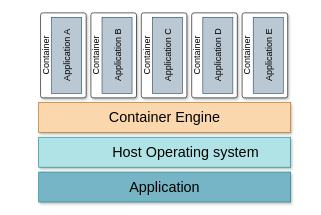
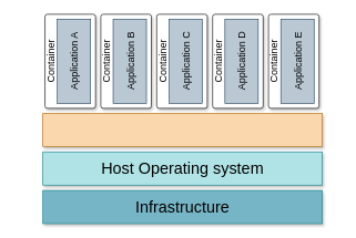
  <mxCell id="0" />
  <mxCell id="1" parent="0" />
  <mxCell id="2" value="" style="rounded=0;whiteSpace=wrap;html=1;shadow=1;fillColor=#76B5C5;strokeColor=#0e8088;" vertex="1" parent="1"><mxGeometry x="64" y="286" width="420" height="50" as="geometry" /></mxCell>
  <mxCell id="3" value="" style="rounded=0;whiteSpace=wrap;html=1;shadow=1;fillColor=#b0e3e6;strokeColor=#0e8088;" vertex="1" parent="1"><mxGeometry x="64" y="228" width="420" height="50" as="geometry" /></mxCell>
  <mxCell id="4" value="" style="rounded=0;whiteSpace=wrap;html=1;shadow=1;fillColor=#fad7ac;strokeColor=#b46504;" vertex="1" parent="1"><mxGeometry x="64" y="170" width="420" height="50" as="geometry" /></mxCell>
- <mxCell id="5" value="Container Engine" style="text;html=1;strokeColor=none;fillColor=none;align=center;verticalAlign=middle;whiteSpace=wrap;rounded=0;shadow=1;glass=0;fontSize=24;" vertex="1" parent="1"><mxGeometry x="169" y="180" width="210" height="30" as="geometry" /></mxCell>
- <mxCell id="6" value="Host Operating system" style="text;html=1;strokeColor=none;fillColor=none;align=center;verticalAlign=middle;whiteSpace=wrap;rounded=0;shadow=1;glass=0;fontSize=24;" vertex="1" parent="1"><mxGeometry x="149" y="238" width="320" height="30" as="geometry" /></mxCell>
- <mxCell id="7" value="Application" style="text;html=1;strokeColor=none;fillColor=none;align=center;verticalAlign=middle;whiteSpace=wrap;rounded=0;shadow=1;glass=0;fontSize=24;" vertex="1" parent="1"><mxGeometry x="164" y="296" width="220" height="30" as="geometry" /></mxCell>
+ <mxCell id="6" value="Host Operating system" style="text;html=1;strokeColor=none;fillColor=none;align=center;verticalAlign=middle;whiteSpace=wrap;rounded=0;shadow=1;glass=0;fontSize=24;" vertex="1" parent="1"><mxGeometry x="114" y="238" width="320" height="30" as="geometry" /></mxCell>
+ <mxCell id="7" value="Infrastructure" style="text;html=1;strokeColor=none;fillColor=none;align=center;verticalAlign=middle;whiteSpace=wrap;rounded=0;shadow=1;glass=0;fontSize=24;" vertex="1" parent="1"><mxGeometry x="164" y="296" width="220" height="30" as="geometry" /></mxCell>
  <mxCell id="8" value="" style="group" vertex="1" connectable="0" parent="1"><mxGeometry x="67.09" y="20.765" width="108.82" height="141.64" as="geometry" /></mxCell>
  <mxCell id="9" value="" style="rounded=1;whiteSpace=wrap;html=1;rotation=-90;shadow=1;glass=0;arcSize=5" vertex="1" parent="8"><mxGeometry x="-32.82" y="32.82" width="141.64" height="76" as="geometry" /></mxCell>
  <mxCell id="10" value="Container" style="text;html=1;strokeColor=none;fillColor=none;align=center;verticalAlign=middle;whiteSpace=wrap;rounded=0;fontSize=15;rotation=-90;" vertex="1" parent="8"><mxGeometry x="-47.09" y="65.82" width="110" height="10" as="geometry" /></mxCell>
  <mxCell id="11" value="" style="rounded=0;whiteSpace=wrap;html=1;fontSize=15;fillColor=#bac8d3;strokeColor=#23445d;rotation=-90;" vertex="1" parent="8"><mxGeometry x="-19.86" y="45.795" width="126.87" height="50.05" as="geometry" /></mxCell>
  <mxCell id="12" value="Application A" style="text;html=1;strokeColor=none;fillColor=none;align=center;verticalAlign=middle;whiteSpace=wrap;rounded=0;fontSize=15;rotation=-90;" vertex="1" parent="8"><mxGeometry x="-6.425" y="55.82" width="100" height="30" as="geometry" /></mxCell>
  <mxCell id="13" value="" style="group" vertex="1" connectable="0" parent="1"><mxGeometry x="151" y="20.765" width="108.82" height="141.64" as="geometry" /></mxCell>
  <mxCell id="14" value="" style="rounded=1;whiteSpace=wrap;html=1;rotation=-90;shadow=1;glass=0;arcSize=5" vertex="1" parent="13"><mxGeometry x="-32.82" y="32.82" width="141.64" height="76" as="geometry" /></mxCell>
  <mxCell id="15" value="Container" style="text;html=1;strokeColor=none;fillColor=none;align=center;verticalAlign=middle;whiteSpace=wrap;rounded=0;fontSize=15;rotation=-90;" vertex="1" parent="13"><mxGeometry x="-47.09" y="65.82" width="110" height="10" as="geometry" /></mxCell>
  <mxCell id="16" value="" style="rounded=0;whiteSpace=wrap;html=1;fontSize=15;fillColor=#bac8d3;strokeColor=#23445d;rotation=-90;" vertex="1" parent="13"><mxGeometry x="-19.86" y="45.795" width="126.87" height="50.05" as="geometry" /></mxCell>
  <mxCell id="17" value="Application B" style="text;html=1;strokeColor=none;fillColor=none;align=center;verticalAlign=middle;whiteSpace=wrap;rounded=0;fontSize=15;rotation=-90;" vertex="1" parent="13"><mxGeometry x="-6.425" y="55.82" width="100" height="30" as="geometry" /></mxCell>
  <mxCell id="18" value="" style="group" vertex="1" connectable="0" parent="1"><mxGeometry x="235" y="20.765" width="108.82" height="141.64" as="geometry" /></mxCell>
  <mxCell id="19" value="" style="rounded=1;whiteSpace=wrap;html=1;rotation=-90;shadow=1;glass=0;arcSize=5" vertex="1" parent="18"><mxGeometry x="-32.82" y="32.82" width="141.64" height="76" as="geometry" /></mxCell>
  <mxCell id="20" value="Container" style="text;html=1;strokeColor=none;fillColor=none;align=center;verticalAlign=middle;whiteSpace=wrap;rounded=0;fontSize=15;rotation=-90;" vertex="1" parent="18"><mxGeometry x="-47.09" y="65.82" width="110" height="10" as="geometry" /></mxCell>
  <mxCell id="21" value="" style="rounded=0;whiteSpace=wrap;html=1;fontSize=15;fillColor=#bac8d3;strokeColor=#23445d;rotation=-90;" vertex="1" parent="18"><mxGeometry x="-19.86" y="45.795" width="126.87" height="50.05" as="geometry" /></mxCell>
  <mxCell id="22" value="Application C" style="text;html=1;strokeColor=none;fillColor=none;align=center;verticalAlign=middle;whiteSpace=wrap;rounded=0;fontSize=15;rotation=-90;" vertex="1" parent="18"><mxGeometry x="-6.425" y="55.82" width="100" height="30" as="geometry" /></mxCell>
  <mxCell id="23" value="" style="group" vertex="1" connectable="0" parent="1"><mxGeometry x="319" y="20.765" width="108.82" height="141.64" as="geometry" /></mxCell>
  <mxCell id="24" value="" style="rounded=1;whiteSpace=wrap;html=1;rotation=-90;shadow=1;glass=0;arcSize=5" vertex="1" parent="23"><mxGeometry x="-32.82" y="32.82" width="141.64" height="76" as="geometry" /></mxCell>
  <mxCell id="25" value="Container" style="text;html=1;strokeColor=none;fillColor=none;align=center;verticalAlign=middle;whiteSpace=wrap;rounded=0;fontSize=15;rotation=-90;" vertex="1" parent="23"><mxGeometry x="-47.09" y="65.82" width="110" height="10" as="geometry" /></mxCell>
  <mxCell id="26" value="" style="rounded=0;whiteSpace=wrap;html=1;fontSize=15;fillColor=#bac8d3;strokeColor=#23445d;rotation=-90;" vertex="1" parent="23"><mxGeometry x="-19.86" y="45.795" width="126.87" height="50.05" as="geometry" /></mxCell>
  <mxCell id="27" value="Application D" style="text;html=1;strokeColor=none;fillColor=none;align=center;verticalAlign=middle;whiteSpace=wrap;rounded=0;fontSize=15;rotation=-90;" vertex="1" parent="23"><mxGeometry x="-6.425" y="55.82" width="100" height="30" as="geometry" /></mxCell>
  <mxCell id="28" value="" style="group" vertex="1" connectable="0" parent="1"><mxGeometry x="404" y="20.765" width="108.82" height="141.64" as="geometry" /></mxCell>
  <mxCell id="29" value="" style="rounded=1;whiteSpace=wrap;html=1;rotation=-90;shadow=1;glass=0;arcSize=5" vertex="1" parent="28"><mxGeometry x="-33.82" y="32.82" width="141.64" height="76" as="geometry" /></mxCell>
  <mxCell id="30" value="Container" style="text;html=1;strokeColor=none;fillColor=none;align=center;verticalAlign=middle;whiteSpace=wrap;rounded=0;fontSize=15;rotation=-90;" vertex="1" parent="28"><mxGeometry x="-48.09" y="65.82" width="110" height="10" as="geometry" /></mxCell>
  <mxCell id="31" value="" style="rounded=0;whiteSpace=wrap;html=1;fontSize=15;fillColor=#bac8d3;strokeColor=#23445d;rotation=-90;" vertex="1" parent="28"><mxGeometry x="-20.86" y="45.795" width="126.87" height="50.05" as="geometry" /></mxCell>
  <mxCell id="32" value="Application E" style="text;html=1;strokeColor=none;fillColor=none;align=center;verticalAlign=middle;whiteSpace=wrap;rounded=0;fontSize=15;rotation=-90;" vertex="1" parent="28"><mxGeometry x="-7.425" y="55.82" width="100" height="30" as="geometry" /></mxCell>
